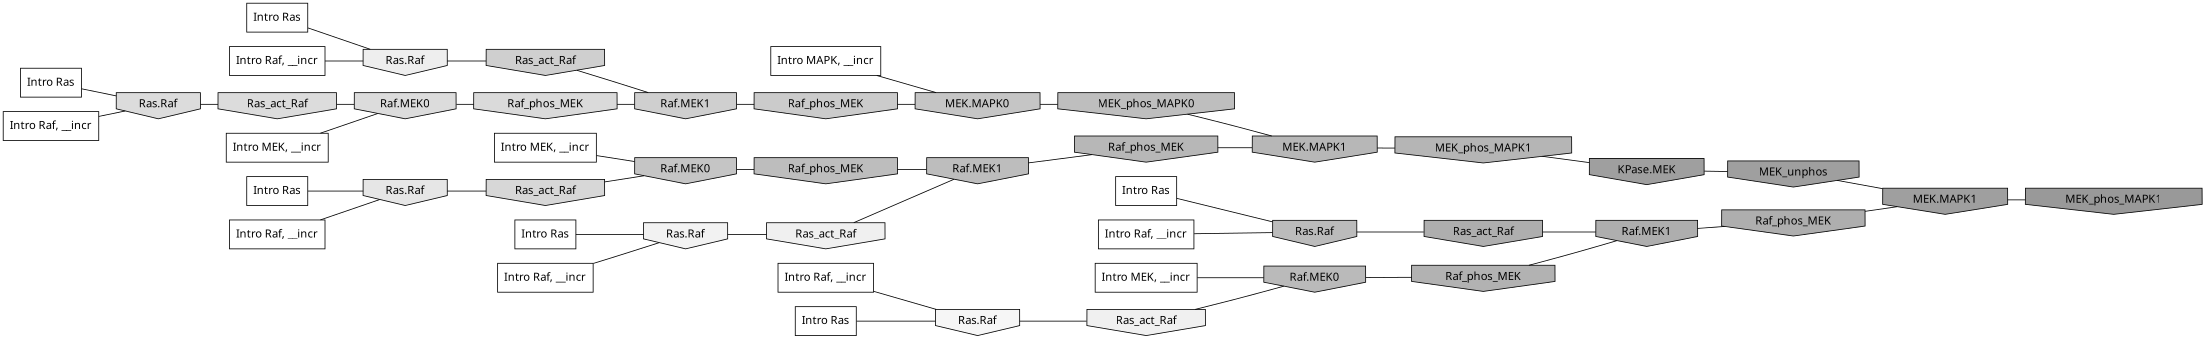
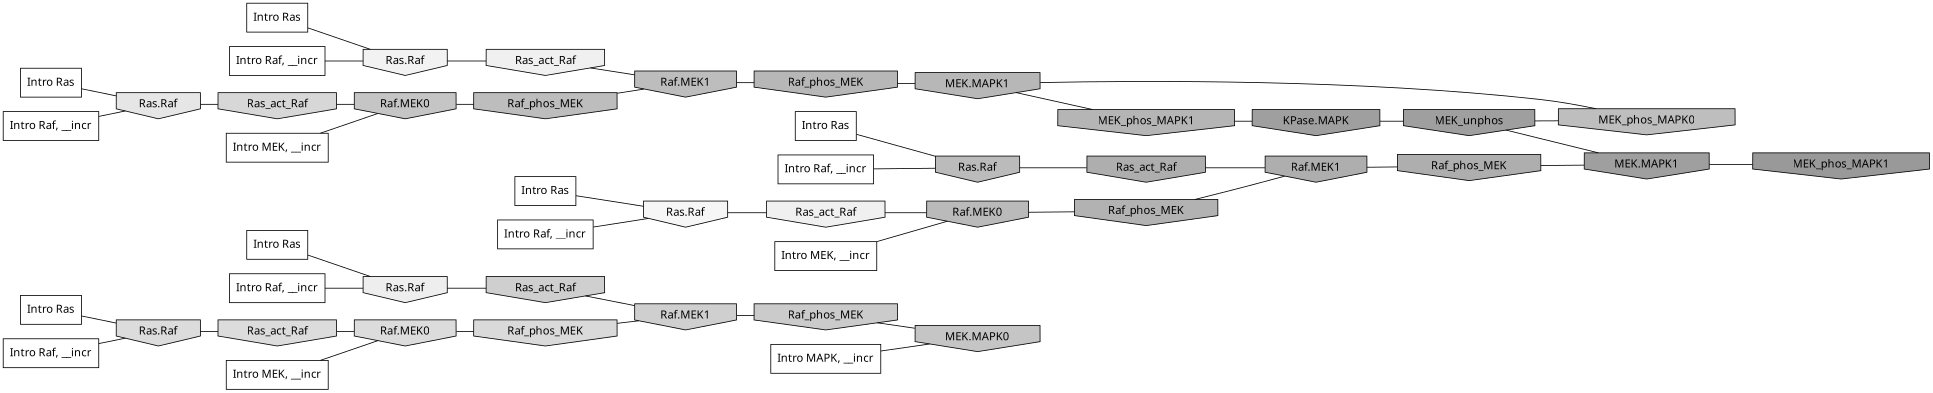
  digraph {
    rankdir=LR
    ranksep=0.30
    node [fillcolor="0.000 0.000 1.000" fontname="CMU Serif" shape=invhouse style=filled]
    edge [color="0.000 0.000 0.000" dir=none fontname="CMU Serif"]
    n1 [label="Intro Ras" shape=rectangle]
    n2 [fillcolor="0.000 0.000 0.933" label="Ras.Raf"]
    n3 [fillcolor="0.000 0.000 0.809" label=Ras_act_Raf]
    n4 [label="Intro Ras" shape=rectangle]
    n5 [fillcolor="0.000 0.000 0.947" label="Ras.Raf"]
    n6 [fillcolor="0.000 0.000 0.941" label=Ras_act_Raf]
    n7 [label="Intro Ras" shape=rectangle]
    n8 [fillcolor="0.000 0.000 0.901" label="Ras.Raf"]
    n9 [fillcolor="0.000 0.000 0.840" label=Ras_act_Raf]
    n10 [label="Intro Ras" shape=rectangle]
    n11 [fillcolor="0.000 0.000 0.863" label="Ras.Raf"]
    n12 [fillcolor="0.000 0.000 0.860" label=Ras_act_Raf]
    n13 [label="Intro Ras" shape=rectangle]
    n14 [fillcolor="0.000 0.000 0.963" label="Ras.Raf"]
    n15 [fillcolor="0.000 0.000 0.940" label=Ras_act_Raf]
    n16 [label="Intro Ras" shape=rectangle]
    n17 [fillcolor="0.000 0.000 0.732" label="Ras.Raf"]
    n18 [fillcolor="0.000 0.000 0.683" label=Ras_act_Raf]
    n19 [label="Intro Raf, __incr" shape=rectangle]
    n20 [label="Intro Raf, __incr" shape=rectangle]
    n21 [label="Intro Raf, __incr" shape=rectangle]
    n22 [label="Intro Raf, __incr" shape=rectangle]
    n23 [label="Intro Raf, __incr" shape=rectangle]
    n24 [label="Intro Raf, __incr" shape=rectangle]
    n25 [label="Intro MEK, __incr" shape=rectangle]
    n26 [fillcolor="0.000 0.000 0.729" label="Raf.MEK0"]
    n27 [fillcolor="0.000 0.000 0.699" label=Raf_phos_MEK]
    n28 [label="Intro MEK, __incr" shape=rectangle]
    n29 [fillcolor="0.000 0.000 0.860" label="Raf.MEK0"]
    n30 [fillcolor="0.000 0.000 0.852" label=Raf_phos_MEK]
    n31 [label="Intro MEK, __incr" shape=rectangle]
    n32 [fillcolor="0.000 0.000 0.770" label="Raf.MEK0"]
    n33 [fillcolor="0.000 0.000 0.741" label=Raf_phos_MEK]
    n34 [label="Intro MAPK, __incr" shape=rectangle]
    n35 [fillcolor="0.000 0.000 0.771" label="MEK.MAPK0"]
    n36 [fillcolor="0.000 0.000 0.744" label=MEK_phos_MAPK0]
-   n37 [fillcolor="0.000 0.000 0.622" label="KPase.MEK"]
+   n37 [fillcolor="0.000 0.000 0.622" label="KPase.MAPK"]
    n38 [fillcolor="0.000 0.000 0.622" label=MEK_unphos]
    n39 [fillcolor="0.000 0.000 0.739" label="Raf.MEK1"]
    n40 [fillcolor="0.000 0.000 0.716" label=Raf_phos_MEK]
    n41 [fillcolor="0.000 0.000 0.809" label="Raf.MEK1"]
    n42 [fillcolor="0.000 0.000 0.795" label=Raf_phos_MEK]
    n43 [fillcolor="0.000 0.000 0.716" label="MEK.MAPK1"]
    n44 [fillcolor="0.000 0.000 0.708" label=MEK_phos_MAPK1]
    n45 [fillcolor="0.000 0.000 0.683" label="Raf.MEK1"]
    n46 [fillcolor="0.000 0.000 0.683" label=Raf_phos_MEK]
    n47 [fillcolor="0.000 0.000 0.622" label="MEK.MAPK1"]
    n48 [fillcolor="0.000 0.000 0.600" label=MEK_phos_MAPK1]
    n1 -> n2
    n2 -> n3
    n3 -> n41
    n4 -> n5
    n5 -> n6
    n6 -> n39
    n7 -> n8
    n8 -> n9
    n9 -> n32
    n10 -> n11
    n11 -> n12
    n12 -> n29
    n13 -> n14
    n14 -> n15
    n15 -> n26
    n16 -> n17
    n17 -> n18
    n18 -> n45
    n19 -> n14
    n20 -> n5
    n21 -> n11
    n22 -> n8
    n23 -> n17
    n24 -> n2
    n25 -> n26
    n26 -> n27
    n27 -> n45
    n28 -> n29
    n29 -> n30
    n30 -> n41
    n31 -> n32
    n32 -> n33
    n33 -> n39
    n34 -> n35
-   n35 -> n36
+   n38 -> n36
    n36 -> n43
    n37 -> n38
    n38 -> n47
    n39 -> n40
    n40 -> n43
    n41 -> n42
    n42 -> n35
    n43 -> n44
    n44 -> n37
    n45 -> n46
    n46 -> n47
    n47 -> n48
  }
